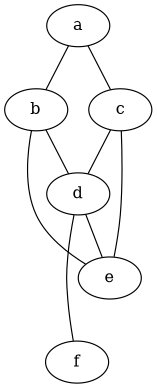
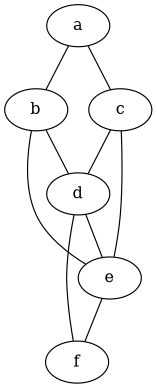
  strict graph {
    a
    c
    b
    e
    d
    f
    a -- c
    a -- b
    c -- e
    c -- d
    b -- e
    b -- d
+   e -- f
    d -- e
    d -- f
  }
